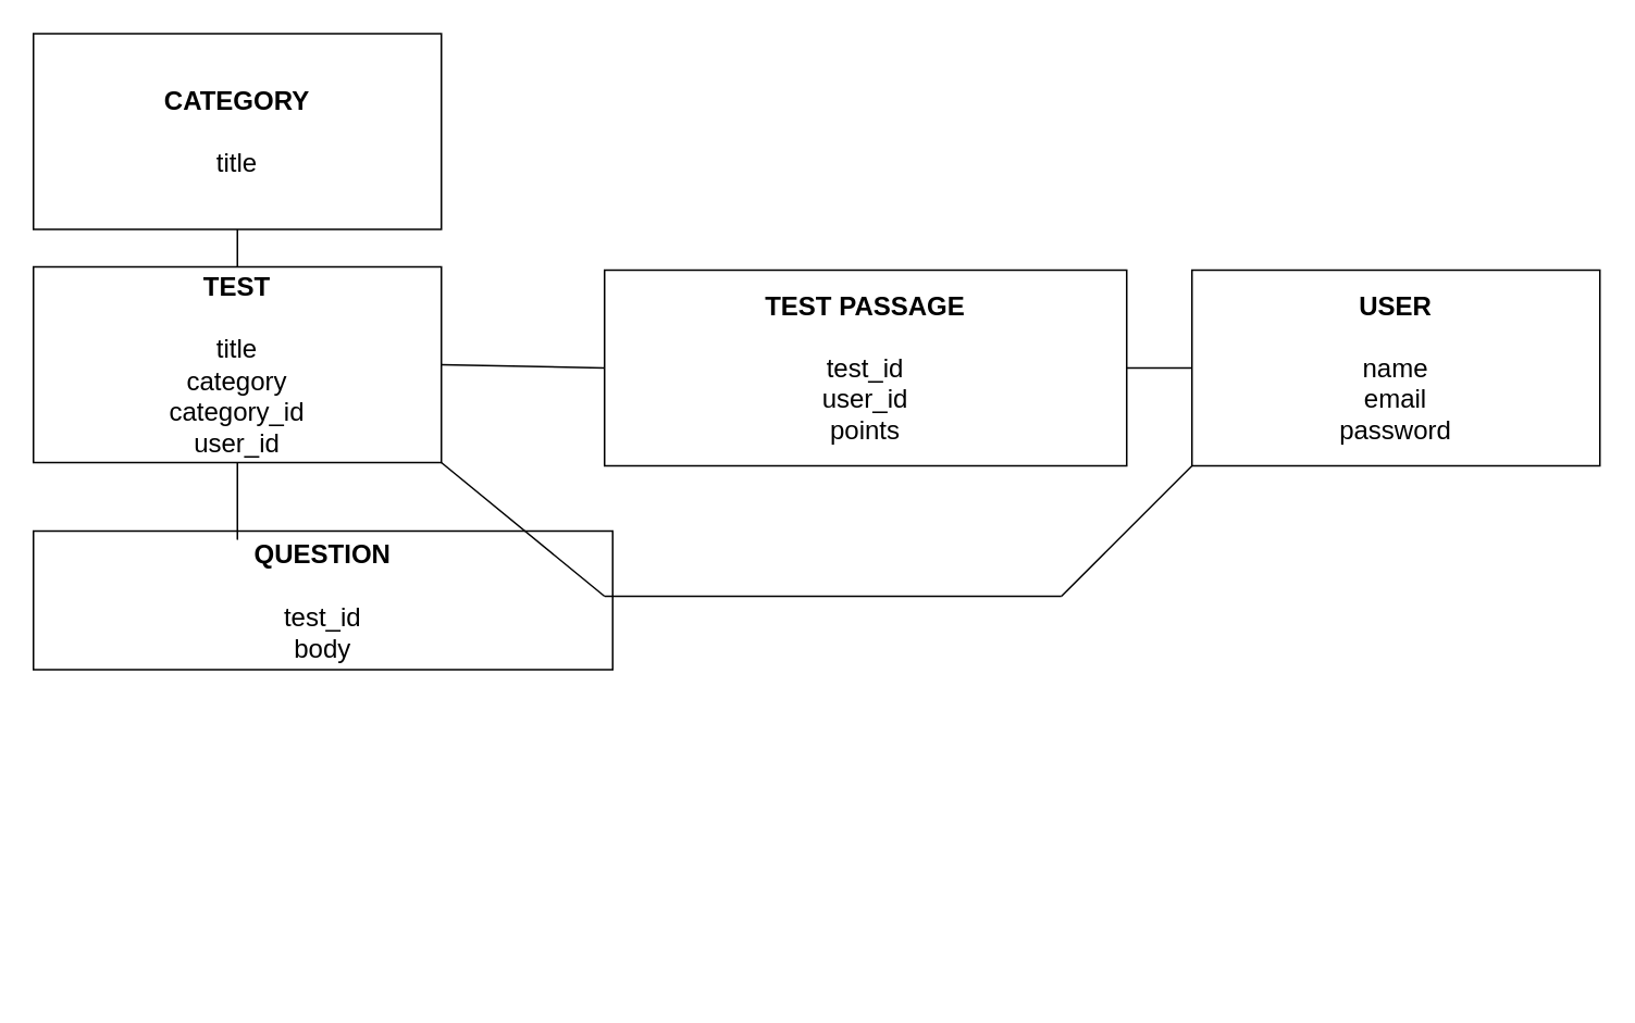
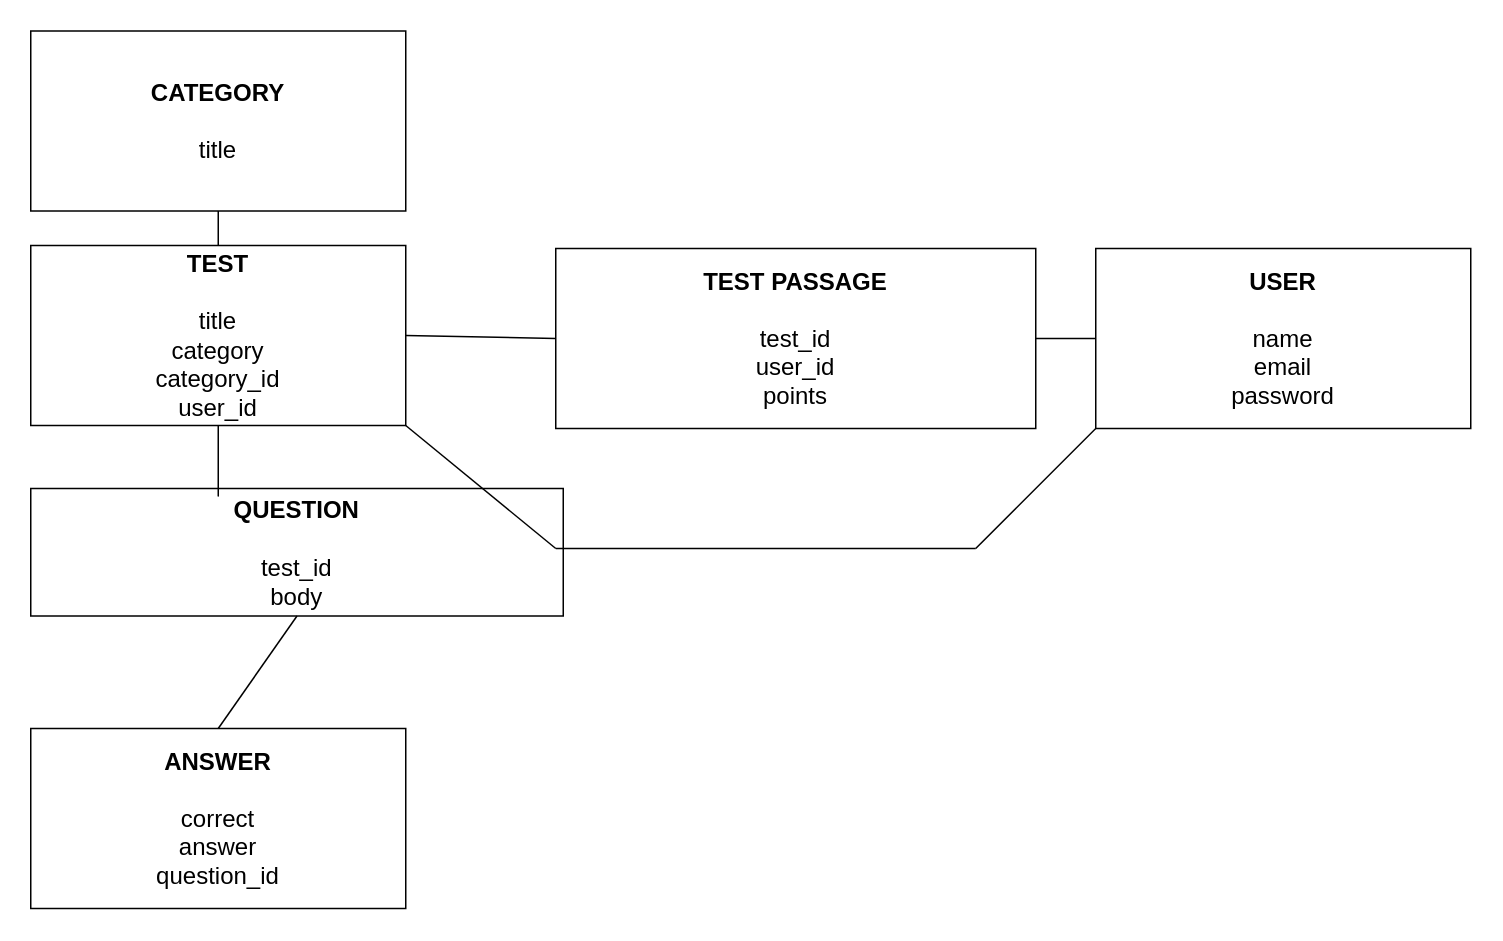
  <mxCell id="0" />
  <mxCell id="1" parent="0" />
  <mxCell id="2" value="&lt;font style=&quot;font-size: 16px&quot;&gt;&lt;b&gt;TEST PASSAGE&lt;/b&gt;&lt;br&gt;&lt;br&gt;test_id&lt;br&gt;user_id&lt;br&gt;points&lt;br&gt;&lt;/font&gt;" style="rounded=0;whiteSpace=wrap;html=1;" vertex="1" parent="1"><mxGeometry x="370" y="165" width="320" height="120" as="geometry" /></mxCell>
  <mxCell id="3" value="&lt;font style=&quot;font-size: 16px&quot;&gt;&lt;span style=&quot;font-weight: bold&quot;&gt;TEST&lt;/span&gt;&lt;br&gt;&lt;br&gt;&lt;font style=&quot;font-size: 16px&quot;&gt;title&lt;br&gt;&lt;/font&gt;category&lt;br&gt;category_id&lt;br&gt;user_id&lt;br&gt;&lt;/font&gt;" style="rounded=0;whiteSpace=wrap;html=1;" vertex="1" parent="1"><mxGeometry x="20" y="163" width="250" height="120" as="geometry" /></mxCell>
  <mxCell id="4" value="&lt;font style=&quot;font-size: 16px&quot;&gt;&lt;font style=&quot;font-size: 16px&quot;&gt;&lt;b&gt;CATEGORY&lt;/b&gt;&lt;br&gt;&lt;/font&gt;&lt;br&gt;&lt;font style=&quot;font-size: 16px&quot;&gt;title&lt;/font&gt;&lt;/font&gt;" style="rounded=0;whiteSpace=wrap;html=1;" vertex="1" parent="1"><mxGeometry x="20" y="20" width="250" height="120" as="geometry" /></mxCell>
  <mxCell id="5" value="&lt;span style=&quot;font-size: 16px&quot;&gt;&lt;font style=&quot;font-size: 16px&quot;&gt;&lt;b&gt;QUESTION&lt;/b&gt;&lt;br&gt;&lt;br&gt;test_id&lt;br&gt;body&lt;br&gt;&lt;/font&gt;&lt;/span&gt;" style="rounded=0;whiteSpace=wrap;html=1;" vertex="1" parent="1"><mxGeometry x="20" y="325" width="355" height="85" as="geometry" /></mxCell>
+ <mxCell id="6" value="&lt;font style=&quot;font-size: 16px&quot;&gt;&lt;b&gt;ANSWER&lt;/b&gt;&lt;br&gt;&lt;br&gt;correct&lt;br&gt;answer&lt;br&gt;question_id&lt;br&gt;&lt;/font&gt;" style="rounded=0;whiteSpace=wrap;html=1;" vertex="1" parent="1"><mxGeometry x="20" y="485" width="250" height="120" as="geometry" /></mxCell>
  <mxCell id="7" value="&lt;font style=&quot;font-size: 16px&quot;&gt;&lt;b&gt;USER&lt;/b&gt;&lt;br&gt;&lt;br&gt;name&lt;br&gt;email&lt;br&gt;password&lt;br&gt;&lt;/font&gt;" style="rounded=0;whiteSpace=wrap;html=1;" vertex="1" parent="1"><mxGeometry x="730" y="165" width="250" height="120" as="geometry" /></mxCell>
  <mxCell id="8" value="" style="endArrow=none;html=1;fontSize=25;entryX=0.5;entryY=1;entryDx=0;entryDy=0;exitX=0.5;exitY=0;exitDx=0;exitDy=0;" edge="1" parent="1" source="3" target="4"><mxGeometry width="50" height="50" relative="1" as="geometry"><mxPoint x="135" y="155" as="sourcePoint" /><mxPoint x="350" y="125" as="targetPoint" /></mxGeometry></mxCell>
  <mxCell id="9" value="" style="endArrow=none;html=1;fontSize=25;entryX=0.5;entryY=1;entryDx=0;entryDy=0;" edge="1" parent="1" target="3"><mxGeometry width="50" height="50" relative="1" as="geometry"><mxPoint x="145" y="283" as="sourcePoint" /><mxPoint x="155" y="135" as="targetPoint" /><Array as="points"><mxPoint x="145" y="335" /></Array></mxGeometry></mxCell>
+ <mxCell id="10" value="" style="endArrow=none;html=1;fontSize=25;entryX=0.5;entryY=1;entryDx=0;entryDy=0;exitX=0.5;exitY=0;exitDx=0;exitDy=0;" edge="1" parent="1" source="6" target="5"><mxGeometry width="50" height="50" relative="1" as="geometry"><mxPoint x="470" y="195" as="sourcePoint" /><mxPoint x="520" y="145" as="targetPoint" /></mxGeometry></mxCell>
  <mxCell id="11" value="" style="endArrow=none;html=1;fontSize=25;exitX=1;exitY=0.5;exitDx=0;exitDy=0;entryX=0;entryY=0.5;entryDx=0;entryDy=0;" edge="1" parent="1" source="3" target="2"><mxGeometry width="50" height="50" relative="1" as="geometry"><mxPoint x="470" y="195" as="sourcePoint" /><mxPoint x="330" y="175" as="targetPoint" /></mxGeometry></mxCell>
  <mxCell id="12" value="" style="endArrow=none;html=1;fontSize=25;exitX=1;exitY=0.5;exitDx=0;exitDy=0;entryX=0;entryY=0.5;entryDx=0;entryDy=0;" edge="1" parent="1" source="2" target="7"><mxGeometry width="50" height="50" relative="1" as="geometry"><mxPoint x="470" y="195" as="sourcePoint" /><mxPoint x="520" y="145" as="targetPoint" /></mxGeometry></mxCell>
  <mxCell id="13" value="" style="endArrow=none;html=1;fontSize=25;entryX=1;entryY=1;entryDx=0;entryDy=0;" edge="1" parent="1" target="3"><mxGeometry width="50" height="50" relative="1" as="geometry"><mxPoint x="370" y="365" as="sourcePoint" /><mxPoint x="520" y="145" as="targetPoint" /></mxGeometry></mxCell>
  <mxCell id="14" value="" style="endArrow=none;html=1;fontSize=25;" edge="1" parent="1"><mxGeometry width="50" height="50" relative="1" as="geometry"><mxPoint x="370" y="365" as="sourcePoint" /><mxPoint x="650" y="365" as="targetPoint" /></mxGeometry></mxCell>
  <mxCell id="15" value="" style="endArrow=none;html=1;fontSize=25;entryX=0;entryY=1;entryDx=0;entryDy=0;" edge="1" parent="1" target="7"><mxGeometry width="50" height="50" relative="1" as="geometry"><mxPoint x="650" y="365" as="sourcePoint" /><mxPoint x="520" y="145" as="targetPoint" /></mxGeometry></mxCell>
